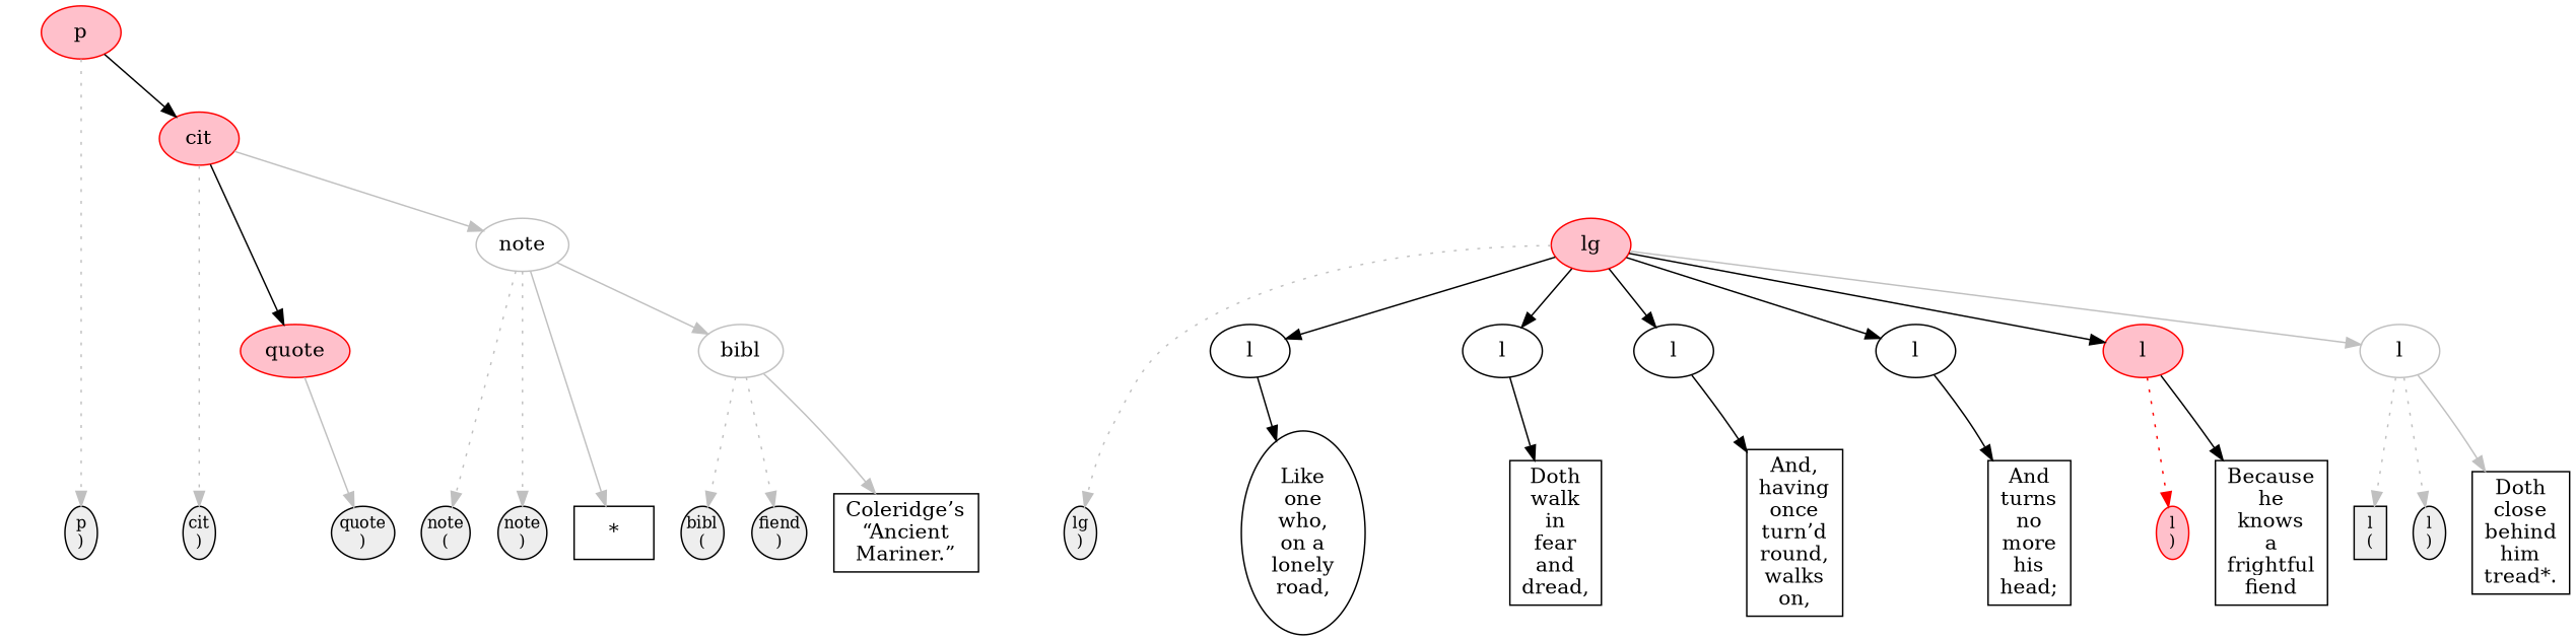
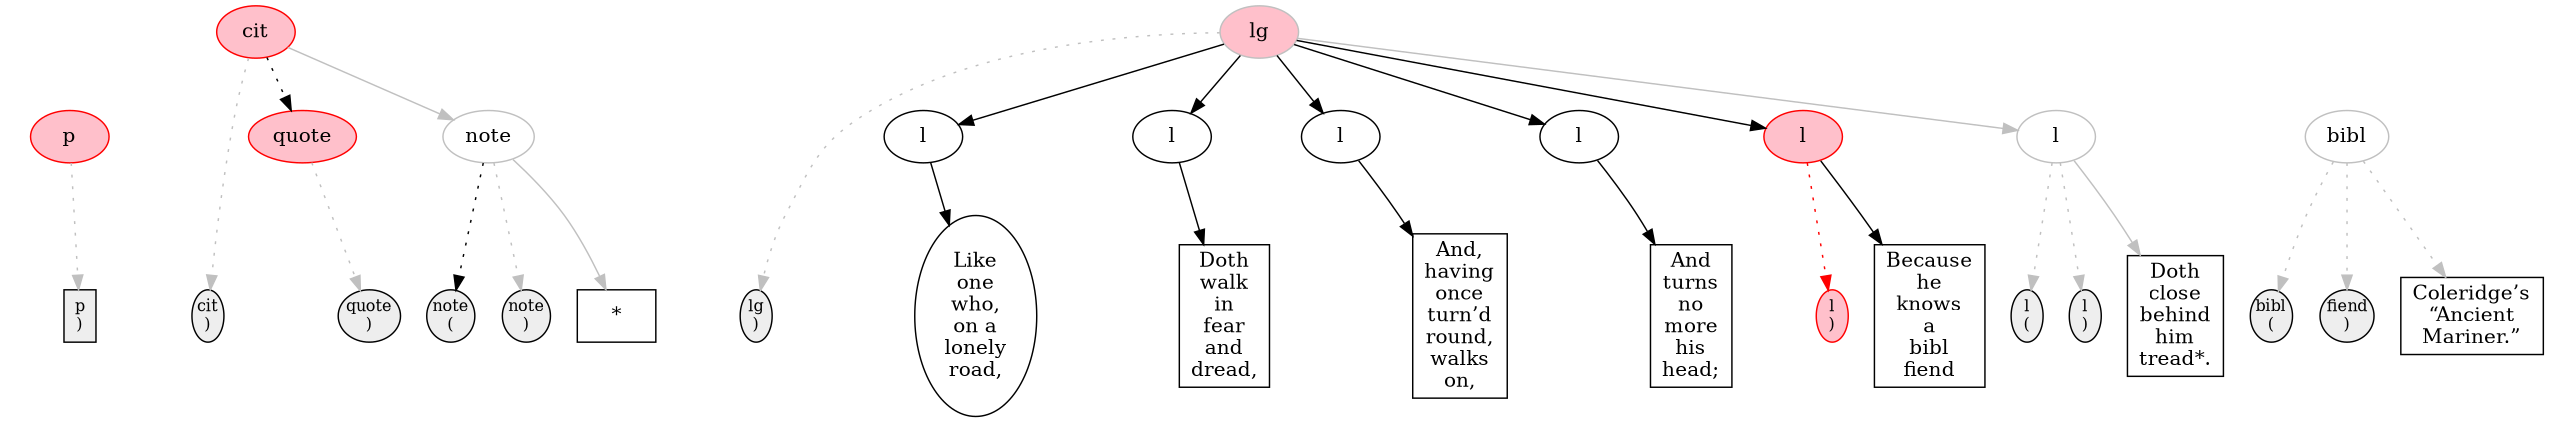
  digraph {
    node [color=black fillcolor="#EEEEEE" fontsize=11 margin=0 ordering=out shape=ellipse style=filled]
    edge [color=black style=solid]
    n1 [color=transparent label="p\n(" style=invis width=0.3]
-   n2 [label="p\n)" width=0.3]
+   n2 [label="p\n)" shape=box width=0.3]
    n3 [color=transparent label="cit\n(" style=invis width=0.3]
    n4 [label="cit\n)" width=0.3]
    n5 [color=transparent label="quote\n(" style=invis width=0.3]
    n6 [label="quote\n)" width=0.3]
    n7 [color=transparent label="lg\n(" style=invis width=0.3]
    n8 [label="lg\n)" width=0.3]
    n9 [color=transparent label="l\n(" style=invis width=0.3]
    n10 [color=transparent label="l\n)" style=invis width=0.3]
    n11 [label="Like\none\nwho,\non a\nlonely\nroad," fillcolor="" fontsize="" margin="" style=""]
    n12 [color=transparent label="l\n(" style=invis width=0.3]
    n13 [color=transparent label="l\n)" style=invis width=0.3]
    n14 [label="Doth\nwalk\nin\nfear\nand\ndread," shape=box fillcolor="" fontsize="" margin="" style=""]
    n15 [color=transparent label="l\n(" style=invis width=0.3]
    n16 [color=transparent label="l\n)" style=invis width=0.3]
    n17 [label="And,\nhaving\nonce\nturn’d\nround,\nwalks\non," shape=box fillcolor="" fontsize="" margin="" style=""]
    n18 [color=transparent label="l\n(" style=invis width=0.3]
    n19 [color=transparent label="l\n)" style=invis width=0.3]
    n20 [label="And\nturns\nno\nmore\nhis\nhead;" shape=box fillcolor="" fontsize="" margin="" style=""]
    n21 [color=transparent label="l\n(" style=invis width=0.3]
    n22 [color=red fillcolor=pink label="l\n)" width=0.3]
-   n23 [label="Because\nhe\nknows\na\nfrightful\nfiend" shape=box fillcolor="" fontsize="" margin="" style=""]
-   n24 [label="l\n(" shape=box width=0.3]
+   n23 [label="Because\nhe\nknows\na\nbibl\nfiend" shape=box fillcolor="" fontsize="" margin="" style=""]
+   n24 [label="l\n(" width=0.3]
    n25 [label="l\n)" width=0.3]
    n26 [label="Doth\nclose\nbehind\nhim\ntread*." shape=box fillcolor="" fontsize="" margin="" style=""]
    n27 [label="note\n(" width=0.3]
    n28 [label="note\n)" width=0.3]
    n29 [label="*\n" shape=box fillcolor="" fontsize="" margin="" style=""]
    n30 [label="bibl\n(" width=0.3]
    n31 [label="fiend\n)" width=0.3]
    n32 [label="Coleridge’s\n“Ancient\nMariner.”" shape=box fillcolor="" fontsize="" margin="" style=""]
    n33 [color=red fillcolor=pink label=p shape=oval fontsize="" margin=""]
    n34 [color=red fillcolor=pink label=cit shape=oval fontsize="" margin=""]
    n35 [color=red fillcolor=pink label=quote shape=oval fontsize="" margin=""]
    n36 [color=gray label=note shape=oval fillcolor="" fontsize="" margin="" style=""]
    n37 [color=gray label=bibl shape=oval fillcolor="" fontsize="" margin="" style=""]
-   n38 [color=red fillcolor=pink label=lg shape=oval fontsize="" margin=""]
+   n38 [color=gray fillcolor=pink label=lg shape=oval fontsize="" margin=""]
    n39 [label=l shape=oval fillcolor="" fontsize="" margin="" style=""]
    n40 [label=l shape=oval fillcolor="" fontsize="" margin="" style=""]
    n41 [label=l shape=oval fillcolor="" fontsize="" margin="" style=""]
    n42 [label=l shape=oval fillcolor="" fontsize="" margin="" style=""]
    n43 [color=red fillcolor=pink label=l shape=oval fontsize="" margin=""]
    n44 [color=gray label=l shape=oval fillcolor="" fontsize="" margin="" style=""]
    subgraph sub_1 {
      rank=same
      n1
      n2
      n3
      n4
      n5
      n6
      n7
      n8
      n9
      n10
      n11
      n12
      n13
      n14
      n15
      n16
      n17
      n18
      n19
      n20
      n21
      n22
      n23
      n24
      n25
      n26
      n27
      n28
      n29
      n30
      n31
      n32
    }
    n33 -> n1 [arrowhead=none color=red style=invis]
    n33 -> n2 [color=gray style=dotted]
-   n33 -> n34
    n34 -> n3 [arrowhead=none color=red style=invis]
    n34 -> n4 [color=gray style=dotted]
-   n34 -> n35
+   n34 -> n35 [style=dotted]
    n34 -> n36 [color=gray]
    n35 -> n5 [arrowhead=none color=red style=invis]
-   n35 -> n6 [color=gray]
-   n36 -> n27 [color=gray style=dotted]
+   n35 -> n6 [color=gray style=dotted]
+   n36 -> n27 [style=dotted]
    n36 -> n28 [color=gray style=dotted]
    n36 -> n29 [color=gray]
-   n36 -> n37 [color=gray]
    n37 -> n30 [color=gray style=dotted]
    n37 -> n31 [color=gray style=dotted]
-   n37 -> n32 [color=gray]
+   n37 -> n32 [color=gray style=dotted]
    n38 -> n7 [arrowhead=none color=red style=invis]
    n38 -> n8 [color=gray style=dotted]
    n38 -> n39
    n38 -> n40
    n38 -> n41
    n38 -> n42
    n38 -> n43
    n38 -> n44 [color=gray]
    n39 -> n9 [arrowhead=none style=invis]
    n39 -> n10 [arrowhead=none style=invis]
    n39 -> n11
    n40 -> n12 [arrowhead=none style=invis]
    n40 -> n13 [arrowhead=none style=invis]
    n40 -> n14
    n41 -> n15 [arrowhead=none style=invis]
    n41 -> n16 [arrowhead=none style=invis]
    n41 -> n17
    n42 -> n18 [arrowhead=none style=invis]
    n42 -> n19 [arrowhead=none style=invis]
    n42 -> n20
    n43 -> n21 [arrowhead=none color=red style=invis]
    n43 -> n22 [color=red style=dotted]
    n43 -> n23
    n44 -> n24 [color=gray style=dotted]
    n44 -> n25 [color=gray style=dotted]
    n44 -> n26 [color=gray]
  }
